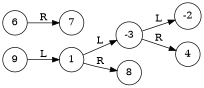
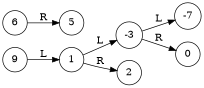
  digraph {
    rankdir=LR
    node [shape=circle]
    edge [arrowhead=normal arrowtail=none dir=both]
    n1 [label=9]
    1
    n3 [label=-3]
-   2 [label=8]
-   -2
-   0 [label=4]
+   2
+   -2 [label=-7]
+   0
    6
-   7
+   7 [label=5]
    n1 -> 1 [label=L]
    1 -> n3 [label=L]
    1 -> 2 [label=R]
    n3 -> -2 [label=L]
    n3 -> 0 [label=R]
    6 -> 7 [label=R]
  }
